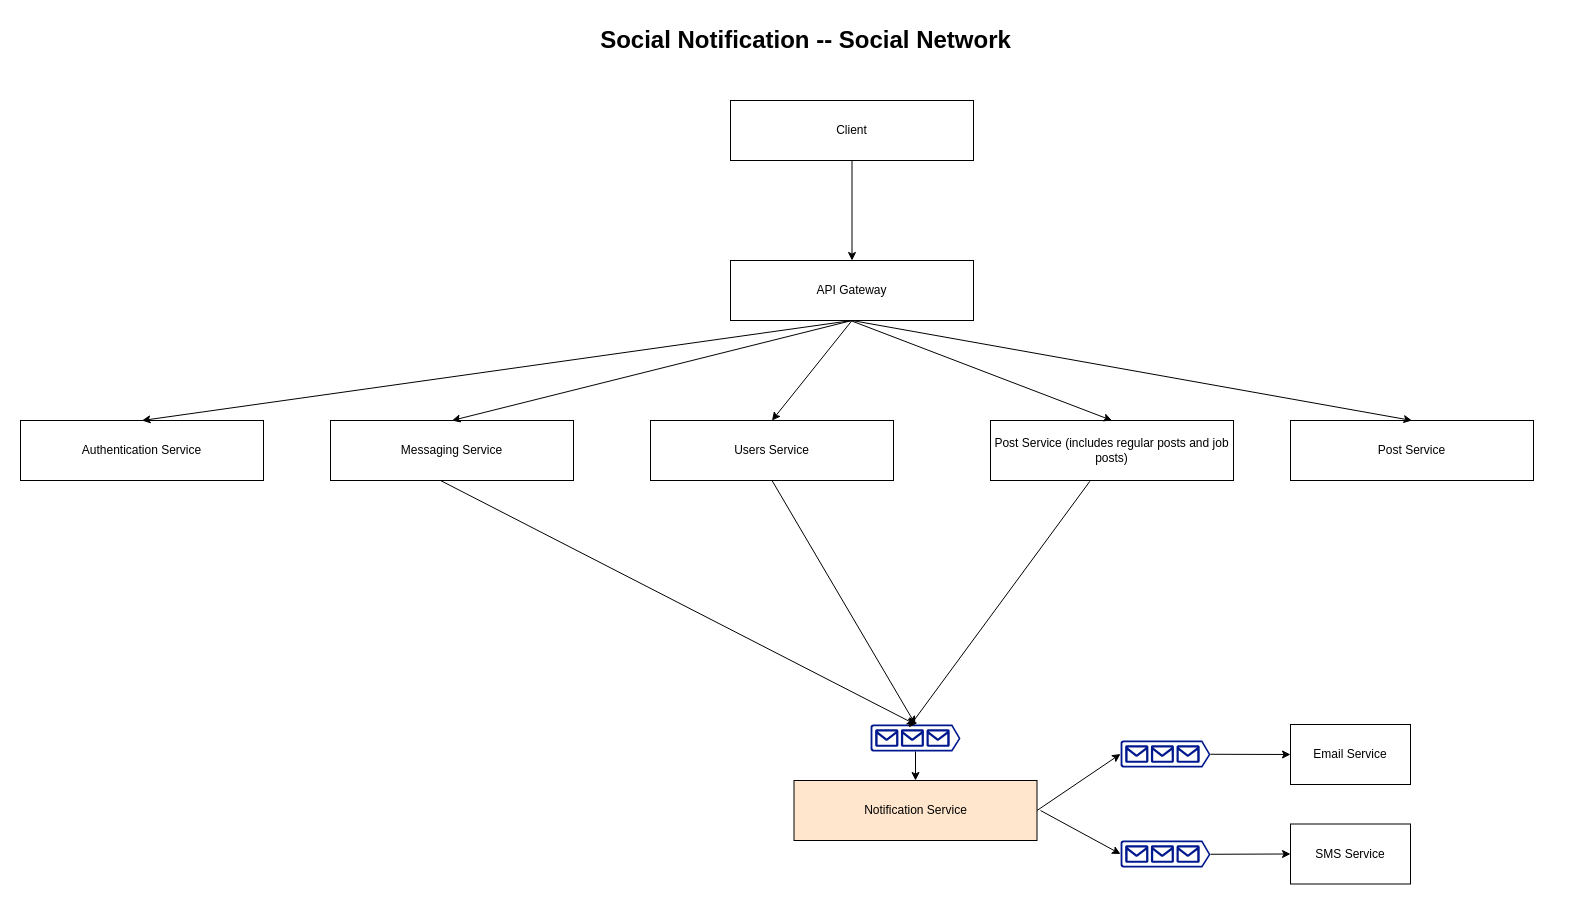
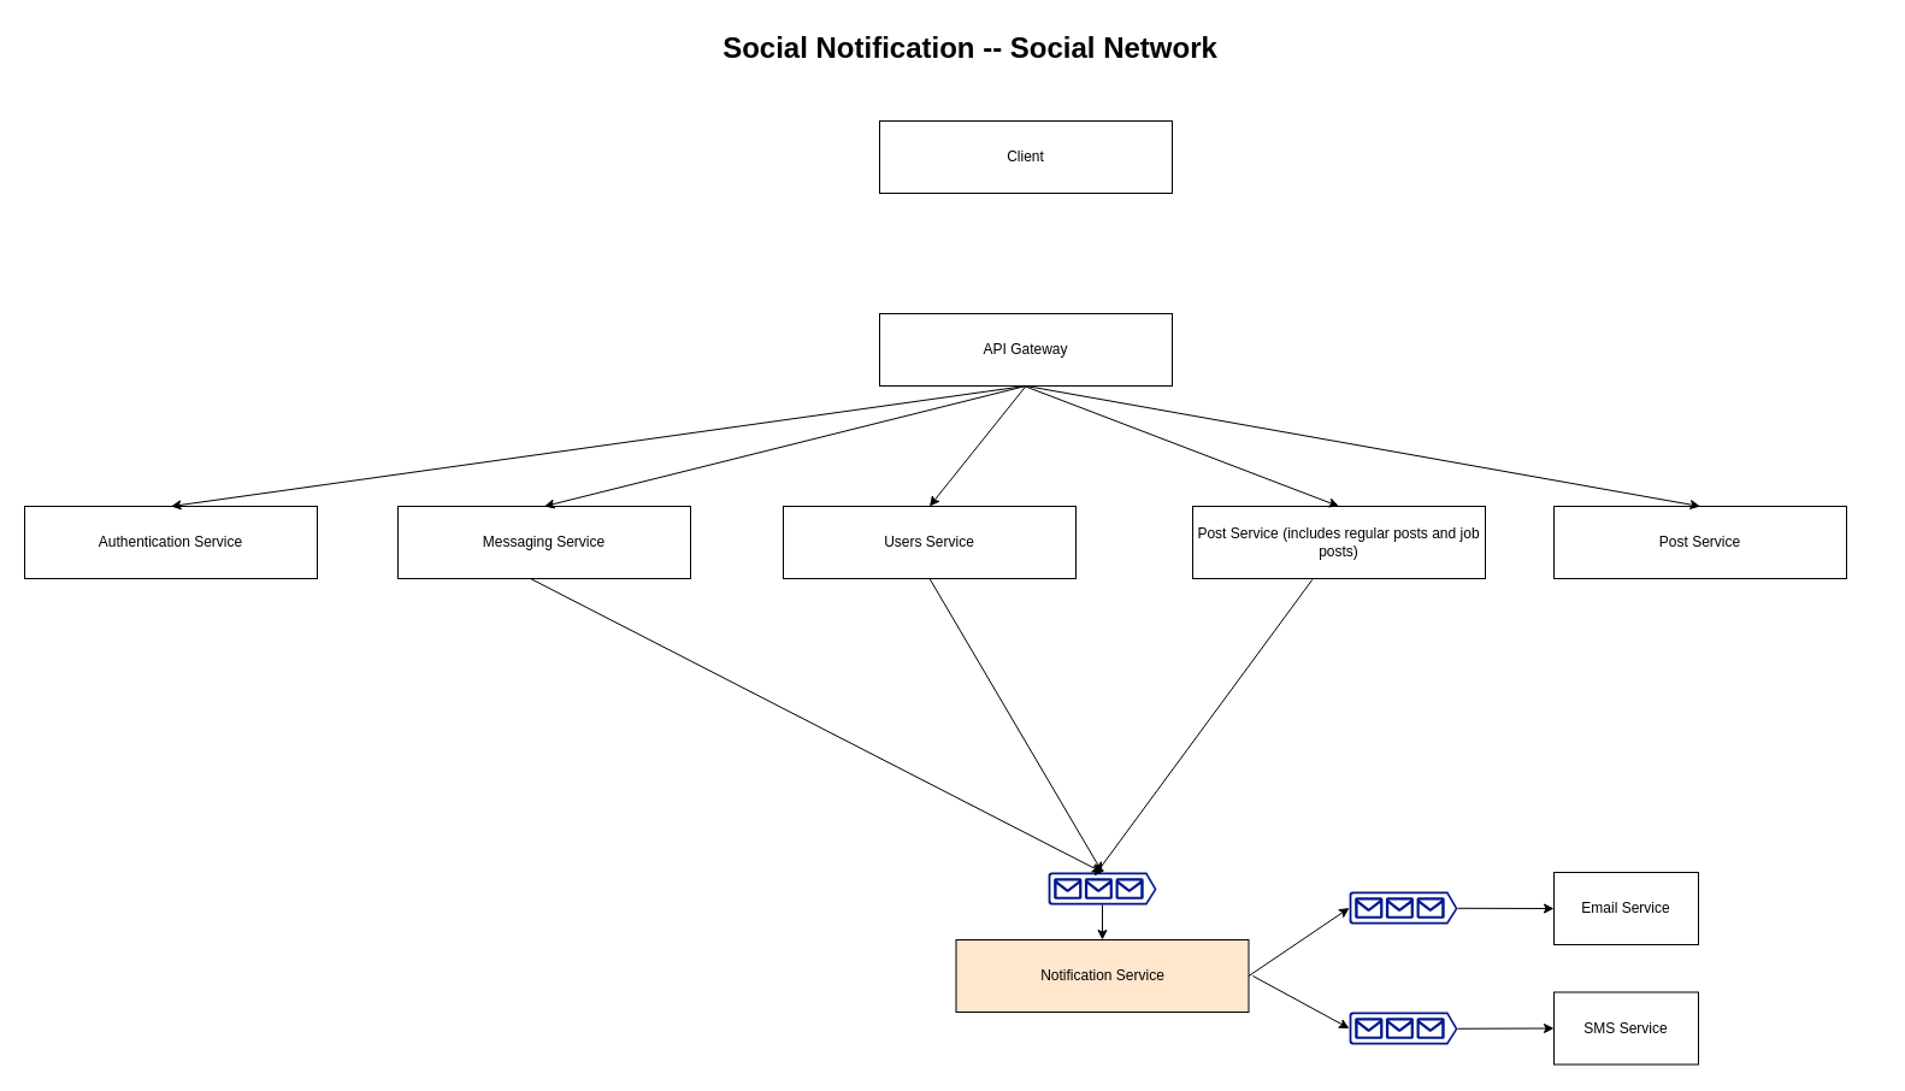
  <mxCell id="0" style=";html=1;" />
  <mxCell id="1" style=";html=1;" parent="0" />
  <mxCell id="2" value="Social Notification -- Social Network" style="text;strokeColor=none;fillColor=none;html=1;fontSize=24;fontStyle=1;verticalAlign=middle;align=center;" parent="1" vertex="1"><mxGeometry x="50" y="20" width="1510" height="40" as="geometry" /></mxCell>
  <mxCell id="3" value="Client" style="rounded=0;whiteSpace=wrap;html=1;" vertex="1" parent="1"><mxGeometry x="730" y="100" width="243" height="60" as="geometry" /></mxCell>
  <mxCell id="4" value="API Gateway" style="rounded=0;whiteSpace=wrap;html=1;" vertex="1" parent="1"><mxGeometry x="730" y="260" width="243" height="60" as="geometry" /></mxCell>
  <mxCell id="5" value="Authentication Service" style="rounded=0;whiteSpace=wrap;html=1;" vertex="1" parent="1"><mxGeometry x="20" y="420" width="243" height="60" as="geometry" /></mxCell>
  <mxCell id="6" value="Users Service" style="rounded=0;whiteSpace=wrap;html=1;" vertex="1" parent="1"><mxGeometry x="650" y="420" width="243" height="60" as="geometry" /></mxCell>
  <mxCell id="7" value="Post Service (includes regular posts and job posts)" style="rounded=0;whiteSpace=wrap;html=1;" vertex="1" parent="1"><mxGeometry x="990" y="420" width="243" height="60" as="geometry" /></mxCell>
  <mxCell id="8" value="Notification Service" style="rounded=0;whiteSpace=wrap;html=1;fillColor=#ffe6cc;" vertex="1" parent="1"><mxGeometry x="793.5" y="780" width="243" height="60" as="geometry" /></mxCell>
  <mxCell id="9" value="Post Service" style="rounded=0;whiteSpace=wrap;html=1;" vertex="1" parent="1"><mxGeometry x="1290" y="420" width="243" height="60" as="geometry" /></mxCell>
  <mxCell id="10" value="Messaging Service" style="rounded=0;whiteSpace=wrap;html=1;" vertex="1" parent="1"><mxGeometry x="330" y="420" width="243" height="60" as="geometry" /></mxCell>
  <mxCell id="11" value="" style="sketch=0;aspect=fixed;pointerEvents=1;shadow=0;dashed=0;html=1;strokeColor=none;labelPosition=center;verticalLabelPosition=bottom;verticalAlign=top;align=center;fillColor=#00188D;shape=mxgraph.azure.queue_generic" vertex="1" parent="1"><mxGeometry x="870" y="724" width="90" height="27" as="geometry" /></mxCell>
  <mxCell id="12" value="" style="sketch=0;aspect=fixed;pointerEvents=1;shadow=0;dashed=0;html=1;strokeColor=none;labelPosition=center;verticalLabelPosition=bottom;verticalAlign=top;align=center;fillColor=#00188D;shape=mxgraph.azure.queue_generic" vertex="1" parent="1"><mxGeometry x="1120" y="740" width="90" height="27" as="geometry" /></mxCell>
  <mxCell id="13" value="" style="sketch=0;aspect=fixed;pointerEvents=1;shadow=0;dashed=0;html=1;strokeColor=none;labelPosition=center;verticalLabelPosition=bottom;verticalAlign=top;align=center;fillColor=#00188D;shape=mxgraph.azure.queue_generic" vertex="1" parent="1"><mxGeometry x="1120" y="840" width="90" height="27" as="geometry" /></mxCell>
  <mxCell id="14" value="" style="endArrow=classic;html=1;rounded=0;exitX=0.409;exitY=1.013;exitDx=0;exitDy=0;exitPerimeter=0;entryX=0.425;entryY=0.111;entryDx=0;entryDy=0;entryPerimeter=0;" edge="1" parent="1" source="7" target="11"><mxGeometry width="50" height="50" relative="1" as="geometry"><mxPoint x="780" y="700" as="sourcePoint" /><mxPoint x="920" y="660" as="targetPoint" /></mxGeometry></mxCell>
  <mxCell id="15" value="" style="endArrow=classic;html=1;rounded=0;exitX=0.5;exitY=1;exitDx=0;exitDy=0;entryX=0.5;entryY=0;entryDx=0;entryDy=0;entryPerimeter=0;" edge="1" parent="1" source="6" target="11"><mxGeometry width="50" height="50" relative="1" as="geometry"><mxPoint x="1099.387" y="490.78" as="sourcePoint" /><mxPoint x="910" y="660" as="targetPoint" /></mxGeometry></mxCell>
  <mxCell id="16" value="" style="endArrow=classic;html=1;rounded=0;entryX=0.5;entryY=0;entryDx=0;entryDy=0;entryPerimeter=0;" edge="1" parent="1" target="11"><mxGeometry width="50" height="50" relative="1" as="geometry"><mxPoint x="440" y="480" as="sourcePoint" /><mxPoint x="910" y="660" as="targetPoint" /></mxGeometry></mxCell>
  <mxCell id="17" value="" style="endArrow=classic;html=1;rounded=0;exitX=0.5;exitY=1;exitDx=0;exitDy=0;exitPerimeter=0;" edge="1" parent="1" source="11" target="8"><mxGeometry width="50" height="50" relative="1" as="geometry"><mxPoint x="450" y="490" as="sourcePoint" /><mxPoint x="920" y="670" as="targetPoint" /></mxGeometry></mxCell>
  <mxCell id="18" value="Email Service" style="rounded=0;whiteSpace=wrap;html=1;" vertex="1" parent="1"><mxGeometry x="1290" y="724" width="120" height="60" as="geometry" /></mxCell>
  <mxCell id="19" value="SMS Service" style="rounded=0;whiteSpace=wrap;html=1;" vertex="1" parent="1"><mxGeometry x="1290" y="823.5" width="120" height="60" as="geometry" /></mxCell>
  <mxCell id="20" value="" style="endArrow=classic;html=1;rounded=0;exitX=1;exitY=0.5;exitDx=0;exitDy=0;entryX=0;entryY=0.5;entryDx=0;entryDy=0;entryPerimeter=0;" edge="1" parent="1" source="8" target="12"><mxGeometry width="50" height="50" relative="1" as="geometry"><mxPoint x="925" y="697" as="sourcePoint" /><mxPoint x="925" y="790" as="targetPoint" /></mxGeometry></mxCell>
  <mxCell id="21" value="" style="endArrow=classic;html=1;rounded=0;entryX=0;entryY=0.5;entryDx=0;entryDy=0;entryPerimeter=0;" edge="1" parent="1" target="13"><mxGeometry width="50" height="50" relative="1" as="geometry"><mxPoint x="1040" y="810" as="sourcePoint" /><mxPoint x="1130" y="763.5" as="targetPoint" /></mxGeometry></mxCell>
  <mxCell id="22" value="" style="endArrow=classic;html=1;rounded=0;entryX=0;entryY=0.5;entryDx=0;entryDy=0;exitX=1;exitY=0.51;exitDx=0;exitDy=0;exitPerimeter=0;" edge="1" parent="1" source="13" target="19"><mxGeometry width="50" height="50" relative="1" as="geometry"><mxPoint x="1050" y="820" as="sourcePoint" /><mxPoint x="1130" y="863.5" as="targetPoint" /></mxGeometry></mxCell>
  <mxCell id="23" value="" style="endArrow=classic;html=1;rounded=0;entryX=0;entryY=0.5;entryDx=0;entryDy=0;exitX=1;exitY=0.51;exitDx=0;exitDy=0;exitPerimeter=0;" edge="1" parent="1" source="12" target="18"><mxGeometry width="50" height="50" relative="1" as="geometry"><mxPoint x="1220" y="863.77" as="sourcePoint" /><mxPoint x="1300" y="863.5" as="targetPoint" /></mxGeometry></mxCell>
  <mxCell id="24" value="" style="endArrow=classic;html=1;rounded=0;entryX=0.5;entryY=0;entryDx=0;entryDy=0;exitX=0.5;exitY=1;exitDx=0;exitDy=0;" edge="1" parent="1" source="4" target="5"><mxGeometry width="50" height="50" relative="1" as="geometry"><mxPoint x="410" y="370" as="sourcePoint" /><mxPoint x="460" y="320" as="targetPoint" /></mxGeometry></mxCell>
  <mxCell id="25" value="" style="endArrow=classic;html=1;rounded=0;entryX=0.5;entryY=0;entryDx=0;entryDy=0;exitX=0.5;exitY=1;exitDx=0;exitDy=0;" edge="1" parent="1" source="4" target="10"><mxGeometry width="50" height="50" relative="1" as="geometry"><mxPoint x="861.5" y="330" as="sourcePoint" /><mxPoint x="151.5" y="430" as="targetPoint" /></mxGeometry></mxCell>
  <mxCell id="26" value="" style="endArrow=classic;html=1;rounded=0;entryX=0.5;entryY=0;entryDx=0;entryDy=0;exitX=0.5;exitY=1;exitDx=0;exitDy=0;" edge="1" parent="1" source="4" target="6"><mxGeometry width="50" height="50" relative="1" as="geometry"><mxPoint x="861.5" y="330" as="sourcePoint" /><mxPoint x="461.5" y="430" as="targetPoint" /></mxGeometry></mxCell>
  <mxCell id="27" value="" style="endArrow=classic;html=1;rounded=0;entryX=0.5;entryY=0;entryDx=0;entryDy=0;" edge="1" parent="1" target="7"><mxGeometry width="50" height="50" relative="1" as="geometry"><mxPoint x="850" y="320" as="sourcePoint" /><mxPoint x="781.5" y="430" as="targetPoint" /></mxGeometry></mxCell>
  <mxCell id="28" value="" style="endArrow=classic;html=1;rounded=0;entryX=0.5;entryY=0;entryDx=0;entryDy=0;exitX=0.5;exitY=1;exitDx=0;exitDy=0;" edge="1" parent="1" source="4" target="9"><mxGeometry width="50" height="50" relative="1" as="geometry"><mxPoint x="860" y="330" as="sourcePoint" /><mxPoint x="1121.5" y="430" as="targetPoint" /></mxGeometry></mxCell>
- <mxCell id="29" value="" style="endArrow=classic;html=1;rounded=0;exitX=0.5;exitY=1;exitDx=0;exitDy=0;" edge="1" parent="1" source="3" target="4"><mxGeometry width="50" height="50" relative="1" as="geometry"><mxPoint x="310" y="310" as="sourcePoint" /><mxPoint x="360" y="260" as="targetPoint" /></mxGeometry></mxCell>
